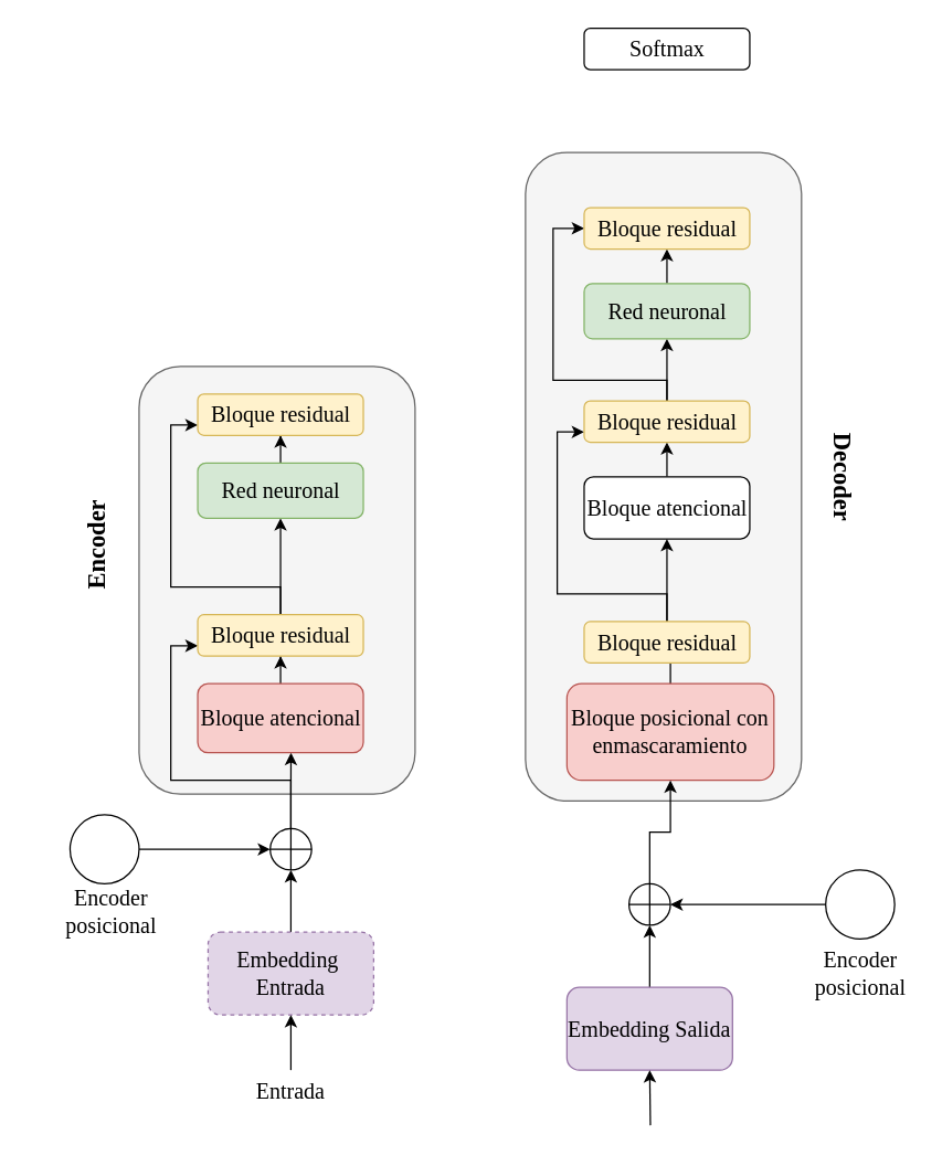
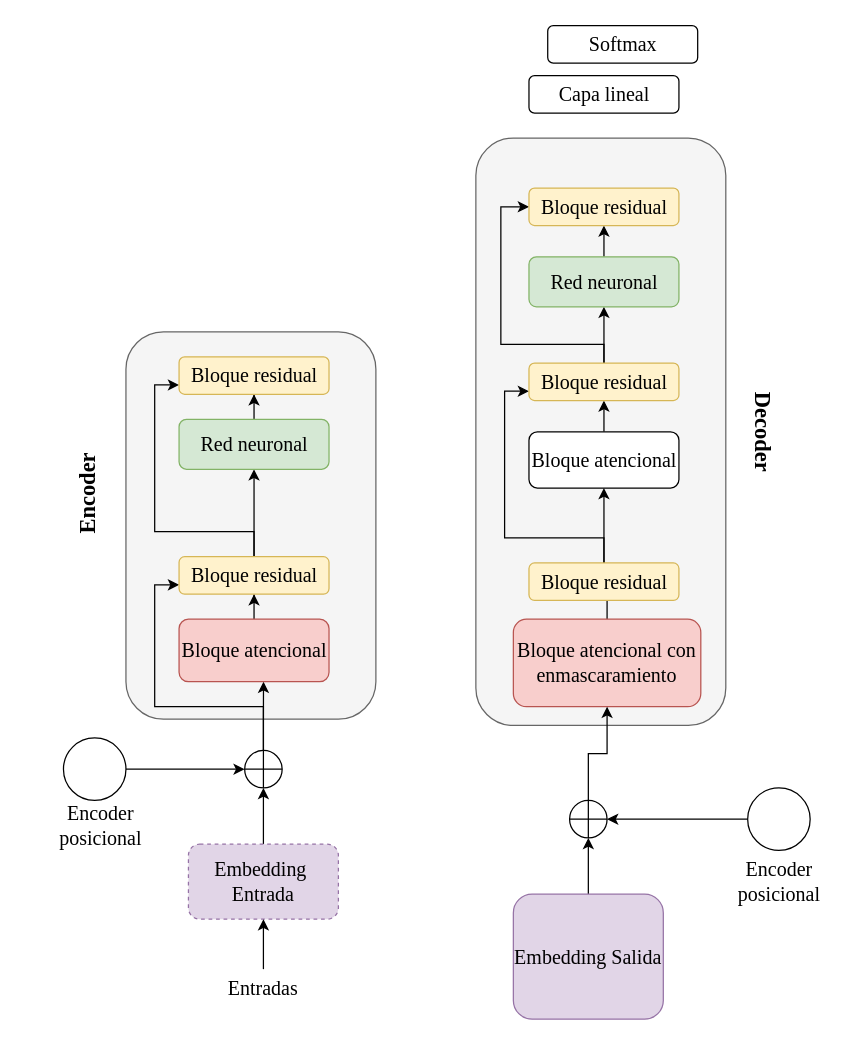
  <mxCell id="0" />
  <mxCell id="1" parent="0" />
  <mxCell id="2" value="" style="rounded=1;whiteSpace=wrap;html=1;fillColor=#f5f5f5;fontColor=#333333;strokeColor=#666666;fontSize=16;fontFamily=Libre Franklin;fontSource=https%3A%2F%2Ffonts.googleapis.com%2Fcss%3Ffamily%3DLibre%2BFranklin;" vertex="1" parent="1"><mxGeometry x="100" y="265" width="200" height="310" as="geometry" /></mxCell>
  <mxCell id="3" style="edgeStyle=orthogonalEdgeStyle;rounded=0;orthogonalLoop=1;jettySize=auto;html=1;entryX=0.5;entryY=1;entryDx=0;entryDy=0;entryPerimeter=0;fontSize=16;fontFamily=Libre Franklin;fontSource=https%3A%2F%2Ffonts.googleapis.com%2Fcss%3Ffamily%3DLibre%2BFranklin;" edge="1" parent="1" source="4" target="11"><mxGeometry relative="1" as="geometry" /></mxCell>
  <mxCell id="4" value="Embedding&amp;nbsp; Entrada" style="rounded=1;whiteSpace=wrap;html=1;fillColor=#e1d5e7;strokeColor=#9673a6;fontSize=16;fontFamily=Libre Franklin;fontSource=https%3A%2F%2Ffonts.googleapis.com%2Fcss%3Ffamily%3DLibre%2BFranklin;dashed=1;" vertex="1" parent="1"><mxGeometry x="150" y="675" width="120" height="60" as="geometry" /></mxCell>
  <mxCell id="5" value="" style="endArrow=classic;html=1;rounded=0;entryX=0.5;entryY=1;entryDx=0;entryDy=0;fontSize=16;fontFamily=Libre Franklin;fontSource=https%3A%2F%2Ffonts.googleapis.com%2Fcss%3Ffamily%3DLibre%2BFranklin;" edge="1" parent="1" target="4"><mxGeometry width="50" height="50" relative="1" as="geometry"><mxPoint x="210" y="775" as="sourcePoint" /><mxPoint x="220" y="755" as="targetPoint" /></mxGeometry></mxCell>
- <mxCell id="6" value="Entrada" style="text;html=1;strokeColor=none;fillColor=none;align=center;verticalAlign=middle;whiteSpace=wrap;rounded=0;fontSize=16;fontFamily=Libre Franklin;fontSource=https%3A%2F%2Ffonts.googleapis.com%2Fcss%3Ffamily%3DLibre%2BFranklin;" vertex="1" parent="1"><mxGeometry x="180" y="775" width="60" height="30" as="geometry" /></mxCell>
+ <mxCell id="6" value="Entradas" style="text;html=1;strokeColor=none;fillColor=none;align=center;verticalAlign=middle;whiteSpace=wrap;rounded=0;fontSize=16;fontFamily=Libre Franklin;fontSource=https%3A%2F%2Ffonts.googleapis.com%2Fcss%3Ffamily%3DLibre%2BFranklin;" vertex="1" parent="1"><mxGeometry x="180" y="775" width="60" height="30" as="geometry" /></mxCell>
  <mxCell id="7" style="edgeStyle=orthogonalEdgeStyle;rounded=0;orthogonalLoop=1;jettySize=auto;html=1;entryX=0;entryY=0.5;entryDx=0;entryDy=0;entryPerimeter=0;fontSize=16;fontFamily=Libre Franklin;fontSource=https%3A%2F%2Ffonts.googleapis.com%2Fcss%3Ffamily%3DLibre%2BFranklin;" edge="1" parent="1" source="8" target="11"><mxGeometry relative="1" as="geometry" /></mxCell>
  <mxCell id="8" value="" style="ellipse;whiteSpace=wrap;html=1;aspect=fixed;fontSize=16;fontFamily=Libre Franklin;fontSource=https%3A%2F%2Ffonts.googleapis.com%2Fcss%3Ffamily%3DLibre%2BFranklin;" vertex="1" parent="1"><mxGeometry x="50" y="590" width="50" height="50" as="geometry" /></mxCell>
  <mxCell id="9" style="edgeStyle=orthogonalEdgeStyle;rounded=0;orthogonalLoop=1;jettySize=auto;html=1;entryX=0.563;entryY=1;entryDx=0;entryDy=0;entryPerimeter=0;fontSize=16;fontFamily=Libre Franklin;fontSource=https%3A%2F%2Ffonts.googleapis.com%2Fcss%3Ffamily%3DLibre%2BFranklin;" edge="1" parent="1" source="11" target="14"><mxGeometry relative="1" as="geometry" /></mxCell>
  <mxCell id="10" style="edgeStyle=orthogonalEdgeStyle;rounded=0;orthogonalLoop=1;jettySize=auto;html=1;entryX=0;entryY=0.75;entryDx=0;entryDy=0;fontSize=16;fontFamily=Libre Franklin;fontSource=https%3A%2F%2Ffonts.googleapis.com%2Fcss%3Ffamily%3DLibre%2BFranklin;" edge="1" parent="1" source="11" target="17"><mxGeometry relative="1" as="geometry"><Array as="points"><mxPoint x="210" y="565" /><mxPoint x="123" y="565" /><mxPoint x="123" y="468" /></Array></mxGeometry></mxCell>
  <mxCell id="11" value="" style="verticalLabelPosition=bottom;verticalAlign=top;html=1;shape=mxgraph.flowchart.summing_function;fontSize=16;fontFamily=Libre Franklin;fontSource=https%3A%2F%2Ffonts.googleapis.com%2Fcss%3Ffamily%3DLibre%2BFranklin;" vertex="1" parent="1"><mxGeometry x="195" y="600" width="30" height="30" as="geometry" /></mxCell>
  <mxCell id="12" value="Encoder posicional" style="text;html=1;strokeColor=none;fillColor=none;align=center;verticalAlign=middle;whiteSpace=wrap;rounded=0;fontSize=16;fontFamily=Libre Franklin;fontSource=https%3A%2F%2Ffonts.googleapis.com%2Fcss%3Ffamily%3DLibre%2BFranklin;" vertex="1" parent="1"><mxGeometry x="50" y="645" width="60" height="30" as="geometry" /></mxCell>
  <mxCell id="13" style="edgeStyle=orthogonalEdgeStyle;rounded=0;orthogonalLoop=1;jettySize=auto;html=1;entryX=0.5;entryY=1;entryDx=0;entryDy=0;fontSize=16;fontFamily=Libre Franklin;fontSource=https%3A%2F%2Ffonts.googleapis.com%2Fcss%3Ffamily%3DLibre%2BFranklin;" edge="1" parent="1" source="14" target="17"><mxGeometry relative="1" as="geometry" /></mxCell>
  <mxCell id="14" value="Bloque atencional" style="rounded=1;whiteSpace=wrap;html=1;fillColor=#f8cecc;strokeColor=#b85450;fontSize=16;fontFamily=Libre Franklin;fontSource=https%3A%2F%2Ffonts.googleapis.com%2Fcss%3Ffamily%3DLibre%2BFranklin;" vertex="1" parent="1"><mxGeometry x="142.5" y="495" width="120" height="50" as="geometry" /></mxCell>
  <mxCell id="15" style="edgeStyle=orthogonalEdgeStyle;rounded=0;orthogonalLoop=1;jettySize=auto;html=1;entryX=0.5;entryY=1;entryDx=0;entryDy=0;fontSize=16;fontFamily=Libre Franklin;fontSource=https%3A%2F%2Ffonts.googleapis.com%2Fcss%3Ffamily%3DLibre%2BFranklin;" edge="1" parent="1" source="17" target="19"><mxGeometry relative="1" as="geometry" /></mxCell>
  <mxCell id="16" style="edgeStyle=orthogonalEdgeStyle;rounded=0;orthogonalLoop=1;jettySize=auto;html=1;entryX=0;entryY=0.75;entryDx=0;entryDy=0;fontSize=16;fontFamily=Libre Franklin;fontSource=https%3A%2F%2Ffonts.googleapis.com%2Fcss%3Ffamily%3DLibre%2BFranklin;" edge="1" parent="1" source="17" target="20"><mxGeometry relative="1" as="geometry"><Array as="points"><mxPoint x="203" y="425" /><mxPoint x="123" y="425" /><mxPoint x="123" y="308" /></Array></mxGeometry></mxCell>
  <mxCell id="17" value="Bloque residual" style="rounded=1;whiteSpace=wrap;html=1;fillColor=#fff2cc;strokeColor=#d6b656;fontSize=16;fontFamily=Libre Franklin;fontSource=https%3A%2F%2Ffonts.googleapis.com%2Fcss%3Ffamily%3DLibre%2BFranklin;" vertex="1" parent="1"><mxGeometry x="142.5" y="445" width="120" height="30" as="geometry" /></mxCell>
  <mxCell id="18" value="" style="edgeStyle=orthogonalEdgeStyle;rounded=0;orthogonalLoop=1;jettySize=auto;html=1;fontSize=16;fontFamily=Libre Franklin;fontSource=https%3A%2F%2Ffonts.googleapis.com%2Fcss%3Ffamily%3DLibre%2BFranklin;" edge="1" parent="1" source="19" target="20"><mxGeometry relative="1" as="geometry" /></mxCell>
  <mxCell id="19" value="Red neuronal" style="rounded=1;whiteSpace=wrap;html=1;fillColor=#d5e8d4;strokeColor=#82b366;fontSize=16;fontFamily=Libre Franklin;fontSource=https%3A%2F%2Ffonts.googleapis.com%2Fcss%3Ffamily%3DLibre%2BFranklin;" vertex="1" parent="1"><mxGeometry x="142.5" y="335" width="120" height="40" as="geometry" /></mxCell>
  <mxCell id="20" value="Bloque residual" style="rounded=1;whiteSpace=wrap;html=1;fillColor=#fff2cc;strokeColor=#d6b656;fontSize=16;fontFamily=Libre Franklin;fontSource=https%3A%2F%2Ffonts.googleapis.com%2Fcss%3Ffamily%3DLibre%2BFranklin;" vertex="1" parent="1"><mxGeometry x="142.5" y="285" width="120" height="30" as="geometry" /></mxCell>
  <mxCell id="21" value="&lt;font style=&quot;font-size: 18px;&quot;&gt;Encoder&lt;/font&gt;" style="text;strokeColor=none;fillColor=none;html=1;fontSize=18;fontStyle=1;verticalAlign=middle;align=center;rotation=-90;fontFamily=Libre Franklin;fontSource=https%3A%2F%2Ffonts.googleapis.com%2Fcss%3Ffamily%3DLibre%2BFranklin;" vertex="1" parent="1"><mxGeometry x="20" y="375" width="100" height="40" as="geometry" /></mxCell>
  <mxCell id="22" value="" style="rounded=1;whiteSpace=wrap;html=1;fillColor=#f5f5f5;fontColor=#333333;strokeColor=#666666;fontSize=16;fontFamily=Libre Franklin;fontSource=https%3A%2F%2Ffonts.googleapis.com%2Fcss%3Ffamily%3DLibre%2BFranklin;" vertex="1" parent="1"><mxGeometry x="380" y="110" width="200" height="470" as="geometry" /></mxCell>
  <mxCell id="23" style="edgeStyle=orthogonalEdgeStyle;rounded=0;orthogonalLoop=1;jettySize=auto;html=1;entryX=0.5;entryY=1;entryDx=0;entryDy=0;fontSize=16;fontFamily=Libre Franklin;fontSource=https%3A%2F%2Ffonts.googleapis.com%2Fcss%3Ffamily%3DLibre%2BFranklin;" edge="1" parent="1" source="24" target="27"><mxGeometry relative="1" as="geometry" /></mxCell>
- <mxCell id="24" value="Bloque posicional con enmascaramiento" style="rounded=1;whiteSpace=wrap;html=1;fillColor=#f8cecc;strokeColor=#b85450;fontSize=16;fontFamily=Libre Franklin;fontSource=https%3A%2F%2Ffonts.googleapis.com%2Fcss%3Ffamily%3DLibre%2BFranklin;" vertex="1" parent="1"><mxGeometry x="410" y="495" width="150" height="70" as="geometry" /></mxCell>
+ <mxCell id="24" value="Bloque atencional con enmascaramiento" style="rounded=1;whiteSpace=wrap;html=1;fillColor=#f8cecc;strokeColor=#b85450;fontSize=16;fontFamily=Libre Franklin;fontSource=https%3A%2F%2Ffonts.googleapis.com%2Fcss%3Ffamily%3DLibre%2BFranklin;" vertex="1" parent="1"><mxGeometry x="410" y="495" width="150" height="70" as="geometry" /></mxCell>
  <mxCell id="25" style="edgeStyle=orthogonalEdgeStyle;rounded=0;orthogonalLoop=1;jettySize=auto;html=1;entryX=0.5;entryY=1;entryDx=0;entryDy=0;fontSize=16;fontFamily=Libre Franklin;fontSource=https%3A%2F%2Ffonts.googleapis.com%2Fcss%3Ffamily%3DLibre%2BFranklin;" edge="1" parent="1" source="27" target="29"><mxGeometry relative="1" as="geometry" /></mxCell>
  <mxCell id="26" style="edgeStyle=orthogonalEdgeStyle;rounded=0;orthogonalLoop=1;jettySize=auto;html=1;entryX=0;entryY=0.75;entryDx=0;entryDy=0;fontSize=16;fontFamily=Libre Franklin;fontSource=https%3A%2F%2Ffonts.googleapis.com%2Fcss%3Ffamily%3DLibre%2BFranklin;" edge="1" parent="1" source="27" target="32"><mxGeometry relative="1" as="geometry"><Array as="points"><mxPoint x="483" y="430" /><mxPoint x="403" y="430" /><mxPoint x="403" y="313" /></Array></mxGeometry></mxCell>
  <mxCell id="27" value="Bloque residual" style="rounded=1;whiteSpace=wrap;html=1;fillColor=#fff2cc;strokeColor=#d6b656;fontSize=16;fontFamily=Libre Franklin;fontSource=https%3A%2F%2Ffonts.googleapis.com%2Fcss%3Ffamily%3DLibre%2BFranklin;" vertex="1" parent="1"><mxGeometry x="422.5" y="450" width="120" height="30" as="geometry" /></mxCell>
  <mxCell id="28" style="edgeStyle=orthogonalEdgeStyle;rounded=0;orthogonalLoop=1;jettySize=auto;html=1;entryX=0.5;entryY=1;entryDx=0;entryDy=0;fontSize=16;fontFamily=Libre Franklin;fontSource=https%3A%2F%2Ffonts.googleapis.com%2Fcss%3Ffamily%3DLibre%2BFranklin;" edge="1" parent="1" source="29" target="32"><mxGeometry relative="1" as="geometry" /></mxCell>
  <mxCell id="29" value="Bloque atencional" style="rounded=1;whiteSpace=wrap;html=1;fontSize=16;fontFamily=Libre Franklin;fontSource=https%3A%2F%2Ffonts.googleapis.com%2Fcss%3Ffamily%3DLibre%2BFranklin;" vertex="1" parent="1"><mxGeometry x="422.5" y="345" width="120" height="45" as="geometry" /></mxCell>
  <mxCell id="30" style="edgeStyle=orthogonalEdgeStyle;rounded=0;orthogonalLoop=1;jettySize=auto;html=1;entryX=0.5;entryY=1;entryDx=0;entryDy=0;fontSize=16;fontFamily=Libre Franklin;fontSource=https%3A%2F%2Ffonts.googleapis.com%2Fcss%3Ffamily%3DLibre%2BFranklin;" edge="1" parent="1" source="32" target="37"><mxGeometry relative="1" as="geometry" /></mxCell>
  <mxCell id="31" style="edgeStyle=orthogonalEdgeStyle;rounded=0;orthogonalLoop=1;jettySize=auto;html=1;entryX=0;entryY=0.5;entryDx=0;entryDy=0;fontSize=16;fontFamily=Libre Franklin;fontSource=https%3A%2F%2Ffonts.googleapis.com%2Fcss%3Ffamily%3DLibre%2BFranklin;" edge="1" parent="1" source="32" target="38"><mxGeometry relative="1" as="geometry"><Array as="points"><mxPoint x="483" y="275" /><mxPoint x="400" y="275" /><mxPoint x="400" y="165" /></Array></mxGeometry></mxCell>
  <mxCell id="32" value="Bloque residual" style="rounded=1;whiteSpace=wrap;html=1;fillColor=#fff2cc;strokeColor=#d6b656;fontSize=16;fontFamily=Libre Franklin;fontSource=https%3A%2F%2Ffonts.googleapis.com%2Fcss%3Ffamily%3DLibre%2BFranklin;" vertex="1" parent="1"><mxGeometry x="422.5" y="290" width="120" height="30" as="geometry" /></mxCell>
  <mxCell id="33" value="&lt;font style=&quot;font-size: 18px;&quot;&gt;Decoder&lt;/font&gt;" style="text;strokeColor=none;fillColor=none;html=1;fontSize=18;fontStyle=1;verticalAlign=middle;align=center;rotation=90;fontFamily=Libre Franklin;fontSource=https%3A%2F%2Ffonts.googleapis.com%2Fcss%3Ffamily%3DLibre%2BFranklin;" vertex="1" parent="1"><mxGeometry x="560" y="325" width="100" height="40" as="geometry" /></mxCell>
- <mxCell id="35" value="Softmax" style="rounded=1;whiteSpace=wrap;html=1;fontSize=16;fontFamily=Libre Franklin;fontSource=https%3A%2F%2Ffonts.googleapis.com%2Fcss%3Ffamily%3DLibre%2BFranklin;" vertex="1" parent="1"><mxGeometry x="422.5" y="20" width="120" height="30" as="geometry" /></mxCell>
+ <mxCell id="34" value="Capa lineal" style="rounded=1;whiteSpace=wrap;html=1;fontSize=16;fontFamily=Libre Franklin;fontSource=https%3A%2F%2Ffonts.googleapis.com%2Fcss%3Ffamily%3DLibre%2BFranklin;" vertex="1" parent="1"><mxGeometry x="422.5" y="60" width="120" height="30" as="geometry" /></mxCell>
+ <mxCell id="35" value="Softmax" style="rounded=1;whiteSpace=wrap;html=1;fontSize=16;fontFamily=Libre Franklin;fontSource=https%3A%2F%2Ffonts.googleapis.com%2Fcss%3Ffamily%3DLibre%2BFranklin;" vertex="1" parent="1"><mxGeometry x="437.5" y="20" width="120" height="30" as="geometry" /></mxCell>
  <mxCell id="36" value="" style="edgeStyle=orthogonalEdgeStyle;rounded=0;orthogonalLoop=1;jettySize=auto;html=1;fontSize=16;fontFamily=Libre Franklin;fontSource=https%3A%2F%2Ffonts.googleapis.com%2Fcss%3Ffamily%3DLibre%2BFranklin;" edge="1" parent="1" source="37" target="38"><mxGeometry relative="1" as="geometry" /></mxCell>
  <mxCell id="37" value="Red neuronal" style="rounded=1;whiteSpace=wrap;html=1;fillColor=#d5e8d4;strokeColor=#82b366;fontSize=16;fontFamily=Libre Franklin;fontSource=https%3A%2F%2Ffonts.googleapis.com%2Fcss%3Ffamily%3DLibre%2BFranklin;" vertex="1" parent="1"><mxGeometry x="422.5" y="205" width="120" height="40" as="geometry" /></mxCell>
  <mxCell id="38" value="Bloque residual" style="rounded=1;whiteSpace=wrap;html=1;fillColor=#fff2cc;strokeColor=#d6b656;fontSize=16;fontFamily=Libre Franklin;fontSource=https%3A%2F%2Ffonts.googleapis.com%2Fcss%3Ffamily%3DLibre%2BFranklin;" vertex="1" parent="1"><mxGeometry x="422.5" y="150" width="120" height="30" as="geometry" /></mxCell>
  <mxCell id="39" style="edgeStyle=orthogonalEdgeStyle;rounded=0;orthogonalLoop=1;jettySize=auto;html=1;entryX=0.5;entryY=1;entryDx=0;entryDy=0;entryPerimeter=0;fontSize=16;fontFamily=Libre Franklin;fontSource=https%3A%2F%2Ffonts.googleapis.com%2Fcss%3Ffamily%3DLibre%2BFranklin;" edge="1" parent="1" source="40" target="45"><mxGeometry relative="1" as="geometry" /></mxCell>
- <mxCell id="40" value="Embedding Salida" style="rounded=1;whiteSpace=wrap;html=1;fillColor=#e1d5e7;strokeColor=#9673a6;fontSize=16;fontFamily=Libre Franklin;fontSource=https%3A%2F%2Ffonts.googleapis.com%2Fcss%3Ffamily%3DLibre%2BFranklin;" vertex="1" parent="1"><mxGeometry x="410" y="715" width="120" height="60" as="geometry" /></mxCell>
+ <mxCell id="40" value="Embedding Salida" style="rounded=1;whiteSpace=wrap;html=1;fillColor=#e1d5e7;strokeColor=#9673a6;fontSize=16;fontFamily=Libre Franklin;fontSource=https%3A%2F%2Ffonts.googleapis.com%2Fcss%3Ffamily%3DLibre%2BFranklin;" vertex="1" parent="1"><mxGeometry x="410" y="715" width="120" height="100" as="geometry" /></mxCell>
  <mxCell id="41" value="" style="endArrow=classic;html=1;rounded=0;entryX=0.5;entryY=1;entryDx=0;entryDy=0;fontSize=16;fontFamily=Libre Franklin;fontSource=https%3A%2F%2Ffonts.googleapis.com%2Fcss%3Ffamily%3DLibre%2BFranklin;" edge="1" parent="1" target="40"><mxGeometry width="50" height="50" relative="1" as="geometry"><mxPoint x="470.5" y="815" as="sourcePoint" /><mxPoint x="477.5" y="795" as="targetPoint" /></mxGeometry></mxCell>
  <mxCell id="42" style="edgeStyle=orthogonalEdgeStyle;rounded=0;orthogonalLoop=1;jettySize=auto;html=1;entryX=1;entryY=0.5;entryDx=0;entryDy=0;entryPerimeter=0;fontSize=16;fontFamily=Libre Franklin;fontSource=https%3A%2F%2Ffonts.googleapis.com%2Fcss%3Ffamily%3DLibre%2BFranklin;" edge="1" parent="1" source="43" target="45"><mxGeometry relative="1" as="geometry" /></mxCell>
  <mxCell id="43" value="" style="ellipse;whiteSpace=wrap;html=1;aspect=fixed;fontSize=16;fontFamily=Libre Franklin;fontSource=https%3A%2F%2Ffonts.googleapis.com%2Fcss%3Ffamily%3DLibre%2BFranklin;" vertex="1" parent="1"><mxGeometry x="597.5" y="630" width="50" height="50" as="geometry" /></mxCell>
  <mxCell id="44" style="edgeStyle=orthogonalEdgeStyle;rounded=0;orthogonalLoop=1;jettySize=auto;html=1;fontSize=16;fontFamily=Libre Franklin;fontSource=https%3A%2F%2Ffonts.googleapis.com%2Fcss%3Ffamily%3DLibre%2BFranklin;" edge="1" parent="1" source="45" target="24"><mxGeometry relative="1" as="geometry" /></mxCell>
  <mxCell id="45" value="" style="verticalLabelPosition=bottom;verticalAlign=top;html=1;shape=mxgraph.flowchart.summing_function;fontSize=16;fontFamily=Libre Franklin;fontSource=https%3A%2F%2Ffonts.googleapis.com%2Fcss%3Ffamily%3DLibre%2BFranklin;" vertex="1" parent="1"><mxGeometry x="455" y="640" width="30" height="30" as="geometry" /></mxCell>
  <mxCell id="46" value="Encoder posicional" style="text;html=1;strokeColor=none;fillColor=none;align=center;verticalAlign=middle;whiteSpace=wrap;rounded=0;fontSize=16;fontFamily=Libre Franklin;fontSource=https%3A%2F%2Ffonts.googleapis.com%2Fcss%3Ffamily%3DLibre%2BFranklin;" vertex="1" parent="1"><mxGeometry x="592.5" y="690" width="60" height="30" as="geometry" /></mxCell>
